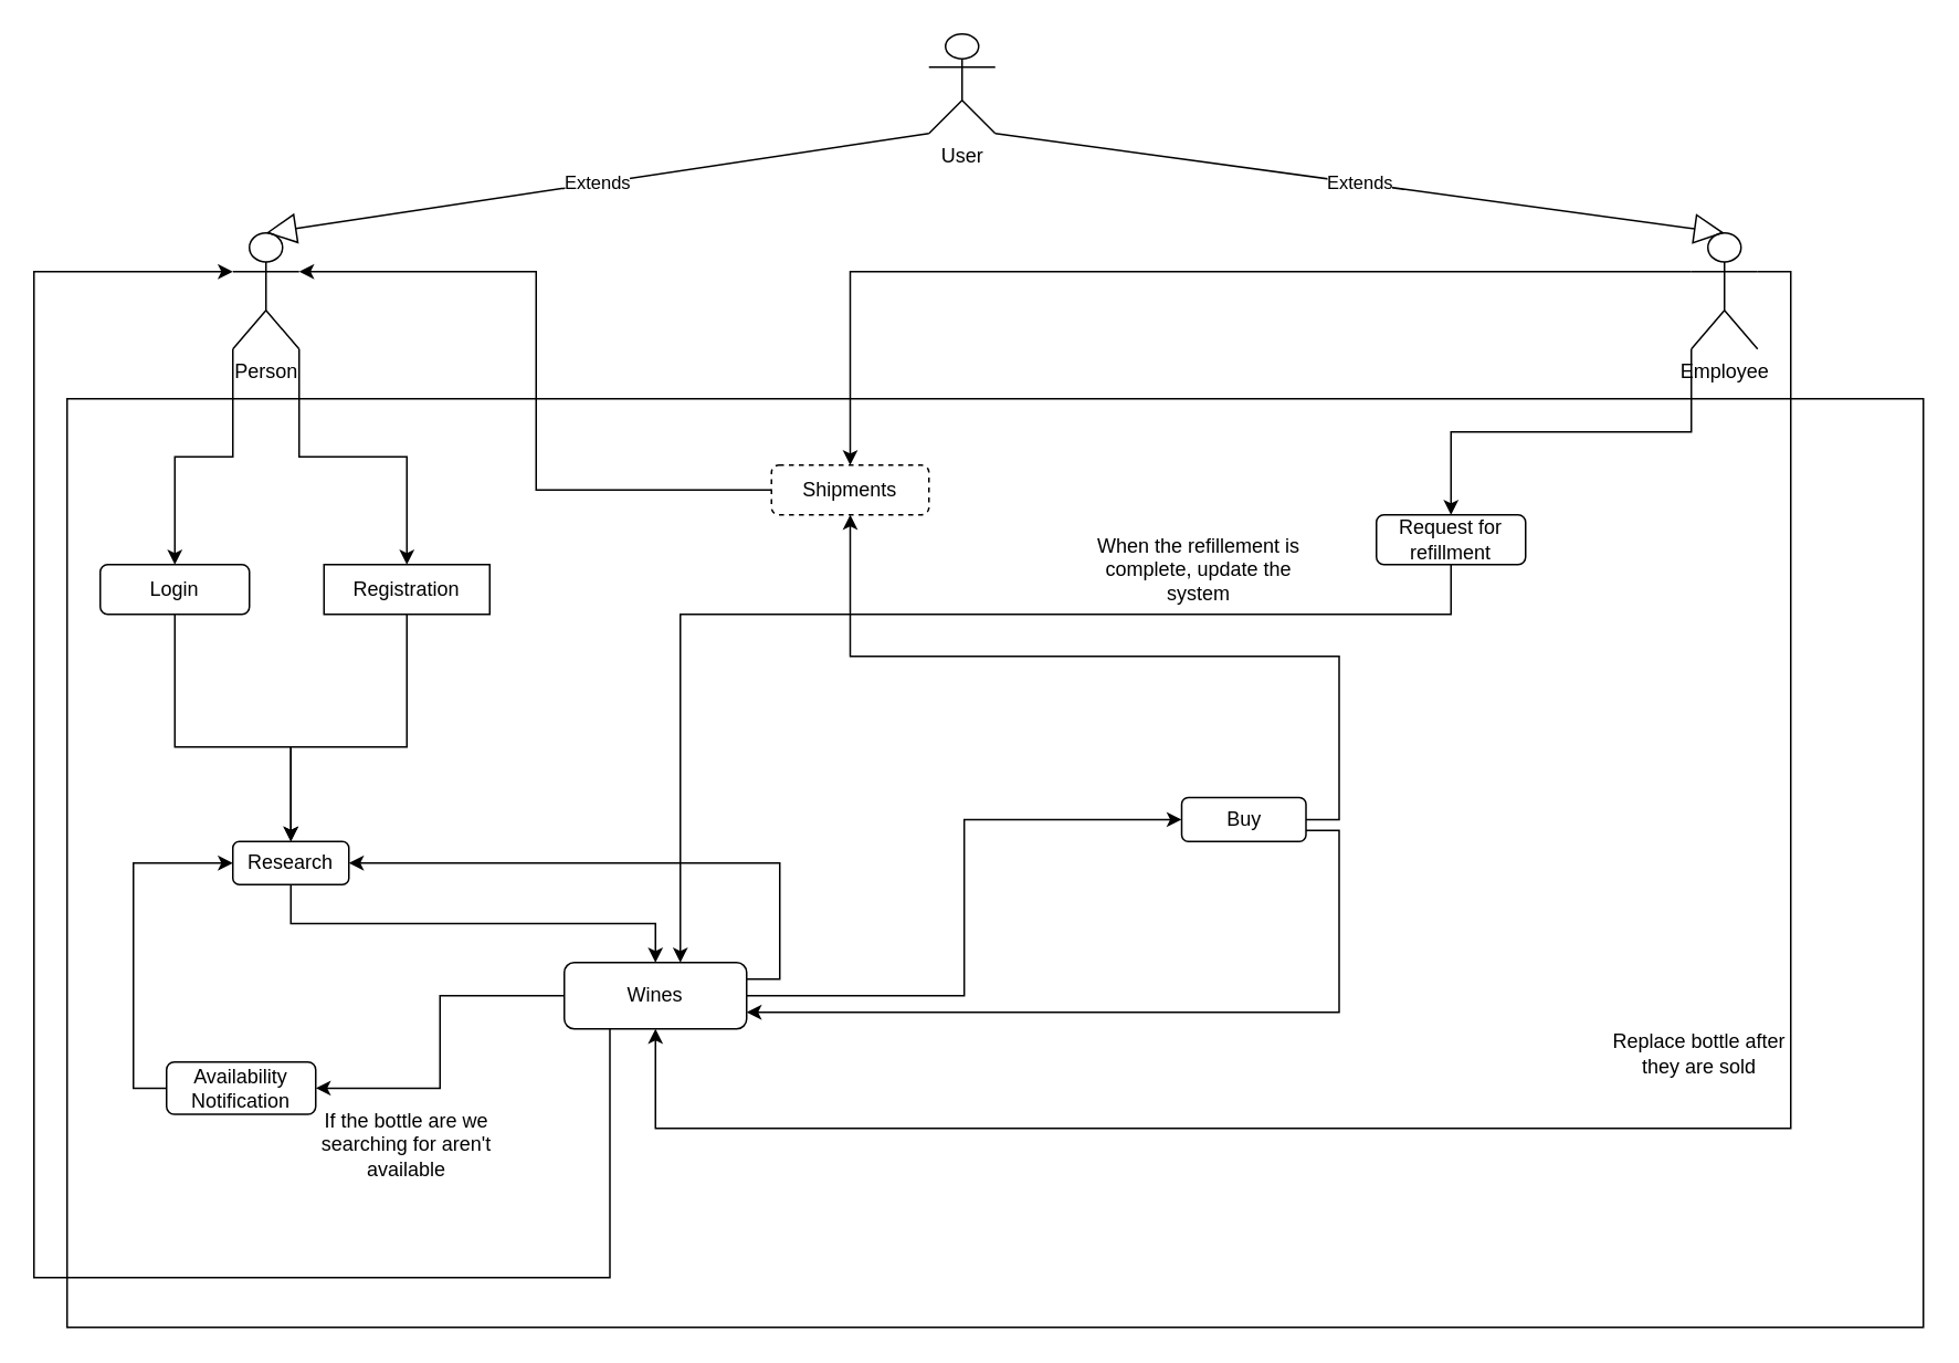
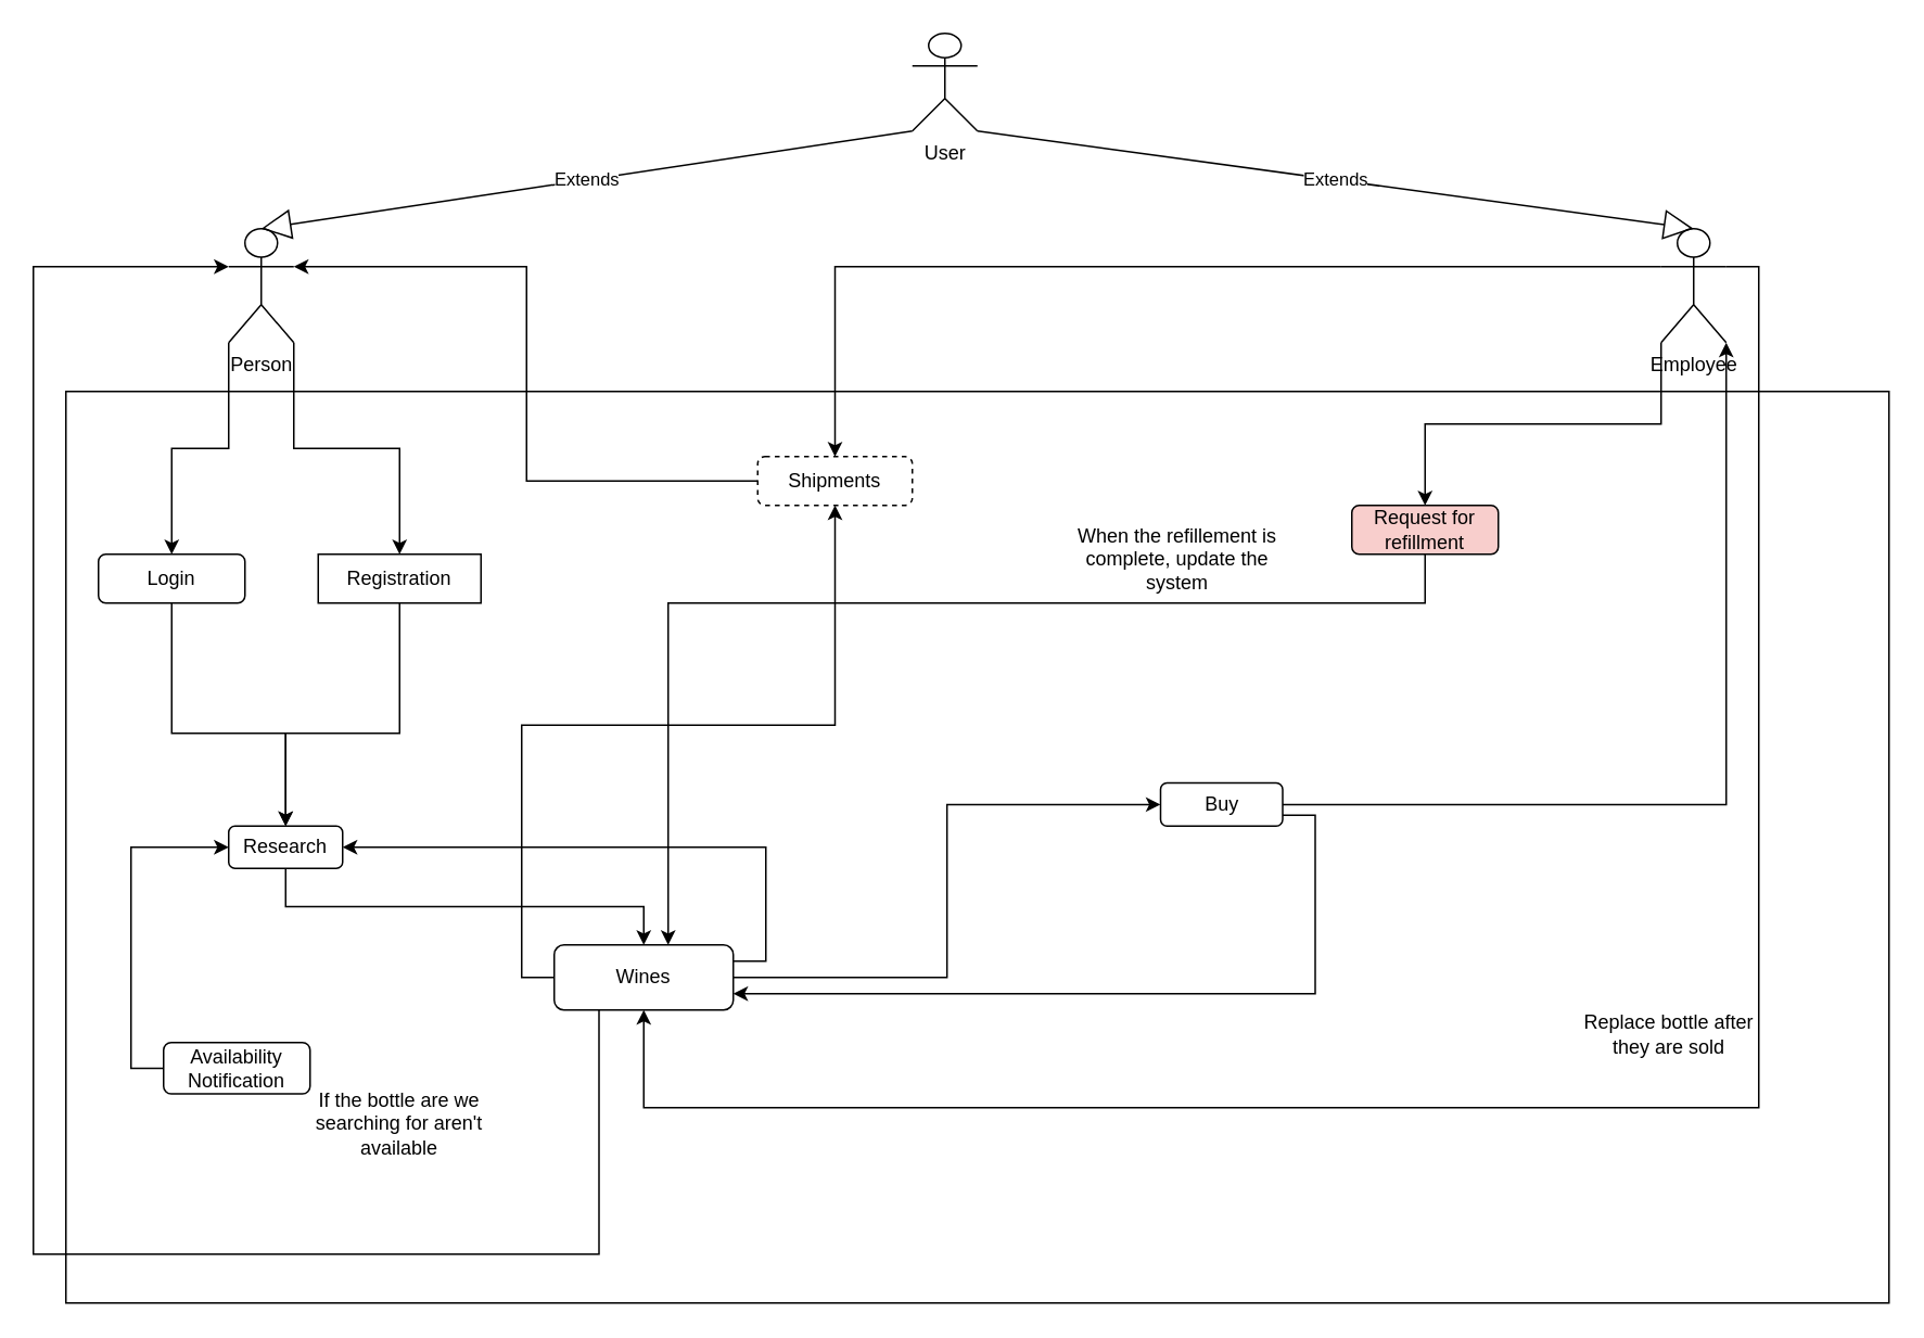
  <mxCell id="0" />
  <mxCell id="1" parent="0" />
  <mxCell id="2" value="" style="rounded=0;whiteSpace=wrap;html=1;" parent="1" vertex="1"><mxGeometry x="40" y="240" width="1120" height="560" as="geometry" /></mxCell>
  <mxCell id="3" value="User" style="shape=umlActor;verticalLabelPosition=bottom;verticalAlign=top;html=1;outlineConnect=0;" parent="1" vertex="1"><mxGeometry x="560" y="20" width="40" height="60" as="geometry" /></mxCell>
  <mxCell id="4" style="edgeStyle=orthogonalEdgeStyle;rounded=0;orthogonalLoop=1;jettySize=auto;html=1;exitX=0;exitY=1;exitDx=0;exitDy=0;exitPerimeter=0;entryX=0.5;entryY=0;entryDx=0;entryDy=0;" parent="1" source="6" target="30" edge="1"><mxGeometry relative="1" as="geometry" /></mxCell>
  <mxCell id="5" style="edgeStyle=orthogonalEdgeStyle;rounded=0;orthogonalLoop=1;jettySize=auto;html=1;exitX=1;exitY=1;exitDx=0;exitDy=0;exitPerimeter=0;" parent="1" source="6" target="12" edge="1"><mxGeometry relative="1" as="geometry" /></mxCell>
  <mxCell id="6" value="Person" style="shape=umlActor;verticalLabelPosition=bottom;verticalAlign=top;html=1;outlineConnect=0;" parent="1" vertex="1"><mxGeometry x="140" y="140" width="40" height="70" as="geometry" /></mxCell>
  <mxCell id="7" style="edgeStyle=orthogonalEdgeStyle;rounded=0;orthogonalLoop=1;jettySize=auto;html=1;exitX=0;exitY=0.333;exitDx=0;exitDy=0;exitPerimeter=0;" parent="1" source="10" target="19" edge="1"><mxGeometry relative="1" as="geometry" /></mxCell>
  <mxCell id="8" style="edgeStyle=orthogonalEdgeStyle;rounded=0;orthogonalLoop=1;jettySize=auto;html=1;exitX=1;exitY=0.333;exitDx=0;exitDy=0;exitPerimeter=0;entryX=0.5;entryY=1;entryDx=0;entryDy=0;" parent="1" source="10" target="24" edge="1"><mxGeometry relative="1" as="geometry"><Array as="points"><mxPoint x="1080" y="163" /><mxPoint x="1080" y="680" /><mxPoint x="395" y="680" /></Array></mxGeometry></mxCell>
  <mxCell id="9" style="edgeStyle=orthogonalEdgeStyle;rounded=0;orthogonalLoop=1;jettySize=auto;html=1;exitX=0;exitY=1;exitDx=0;exitDy=0;exitPerimeter=0;entryX=0.5;entryY=0;entryDx=0;entryDy=0;" parent="1" source="10" target="32" edge="1"><mxGeometry relative="1" as="geometry" /></mxCell>
  <mxCell id="10" value="Employee" style="shape=umlActor;verticalLabelPosition=bottom;verticalAlign=top;html=1;outlineConnect=0;" parent="1" vertex="1"><mxGeometry x="1020" y="140" width="40" height="70" as="geometry" /></mxCell>
  <mxCell id="11" style="edgeStyle=orthogonalEdgeStyle;rounded=0;orthogonalLoop=1;jettySize=auto;html=1;exitX=0.5;exitY=1;exitDx=0;exitDy=0;entryX=0.5;entryY=0;entryDx=0;entryDy=0;" parent="1" source="12" target="14" edge="1"><mxGeometry relative="1" as="geometry"><Array as="points"><mxPoint x="245" y="450" /><mxPoint x="175" y="450" /></Array></mxGeometry></mxCell>
  <mxCell id="12" value="Registration" style="whiteSpace=wrap;html=1;rounded=0;" parent="1" vertex="1"><mxGeometry x="195" y="340" width="100" height="30" as="geometry" /></mxCell>
  <mxCell id="13" style="edgeStyle=orthogonalEdgeStyle;rounded=0;orthogonalLoop=1;jettySize=auto;html=1;exitX=0.5;exitY=1;exitDx=0;exitDy=0;" parent="1" source="14" target="24" edge="1"><mxGeometry relative="1" as="geometry"><mxPoint x="163" y="370" as="targetPoint" /></mxGeometry></mxCell>
  <mxCell id="14" value="Research" style="rounded=1;whiteSpace=wrap;html=1;" parent="1" vertex="1"><mxGeometry x="140" y="507" width="70" height="26" as="geometry" /></mxCell>
- <mxCell id="15" style="edgeStyle=orthogonalEdgeStyle;rounded=0;orthogonalLoop=1;jettySize=auto;html=1;exitX=1;exitY=0.5;exitDx=0;exitDy=0;" parent="1" source="17" target="19" edge="1"><mxGeometry relative="1" as="geometry"><mxPoint x="1038" y="380" as="targetPoint" /></mxGeometry></mxCell>
+ <mxCell id="15" style="edgeStyle=orthogonalEdgeStyle;rounded=0;orthogonalLoop=1;jettySize=auto;html=1;exitX=1;exitY=0.5;exitDx=0;exitDy=0;entryX=1;entryY=1;entryDx=0;entryDy=0;entryPerimeter=0;" parent="1" source="17" target="10" edge="1"><mxGeometry relative="1" as="geometry"><mxPoint x="1038" y="380" as="targetPoint" /></mxGeometry></mxCell>
  <mxCell id="16" style="edgeStyle=orthogonalEdgeStyle;rounded=0;orthogonalLoop=1;jettySize=auto;html=1;exitX=1;exitY=0.75;exitDx=0;exitDy=0;entryX=1;entryY=0.75;entryDx=0;entryDy=0;" parent="1" source="17" target="24" edge="1"><mxGeometry relative="1" as="geometry"><mxPoint x="590" y="600" as="targetPoint" /></mxGeometry></mxCell>
  <mxCell id="17" value="Buy" style="rounded=1;whiteSpace=wrap;html=1;" parent="1" vertex="1"><mxGeometry x="712.5" y="480.5" width="75" height="26.5" as="geometry" /></mxCell>
  <mxCell id="18" style="edgeStyle=orthogonalEdgeStyle;rounded=0;orthogonalLoop=1;jettySize=auto;html=1;exitX=0;exitY=0.5;exitDx=0;exitDy=0;entryX=1;entryY=0.333;entryDx=0;entryDy=0;entryPerimeter=0;" parent="1" source="19" target="6" edge="1"><mxGeometry relative="1" as="geometry"><Array as="points"><mxPoint x="323" y="295" /><mxPoint x="323" y="163" /></Array></mxGeometry></mxCell>
  <mxCell id="19" value="Shipments" style="rounded=1;whiteSpace=wrap;html=1;dashed=1;" parent="1" vertex="1"><mxGeometry x="465" y="280" width="95" height="30" as="geometry" /></mxCell>
  <mxCell id="20" style="edgeStyle=orthogonalEdgeStyle;rounded=0;orthogonalLoop=1;jettySize=auto;html=1;exitX=1;exitY=0.25;exitDx=0;exitDy=0;entryX=1;entryY=0.5;entryDx=0;entryDy=0;" parent="1" source="24" target="14" edge="1"><mxGeometry relative="1" as="geometry" /></mxCell>
- <mxCell id="21" style="edgeStyle=orthogonalEdgeStyle;rounded=0;orthogonalLoop=1;jettySize=auto;html=1;exitX=0;exitY=0.5;exitDx=0;exitDy=0;entryX=1;entryY=0.5;entryDx=0;entryDy=0;" parent="1" source="24" target="27" edge="1"><mxGeometry relative="1" as="geometry" /></mxCell>
+ <mxCell id="21" style="edgeStyle=orthogonalEdgeStyle;rounded=0;orthogonalLoop=1;jettySize=auto;html=1;exitX=0;exitY=0.5;exitDx=0;exitDy=0;" parent="1" source="24" target="19" edge="1"><mxGeometry relative="1" as="geometry" /></mxCell>
  <mxCell id="22" style="edgeStyle=orthogonalEdgeStyle;rounded=0;orthogonalLoop=1;jettySize=auto;html=1;exitX=1;exitY=0.5;exitDx=0;exitDy=0;entryX=0;entryY=0.5;entryDx=0;entryDy=0;" parent="1" source="24" target="17" edge="1"><mxGeometry relative="1" as="geometry" /></mxCell>
  <mxCell id="23" style="edgeStyle=orthogonalEdgeStyle;rounded=0;orthogonalLoop=1;jettySize=auto;html=1;exitX=0.25;exitY=1;exitDx=0;exitDy=0;entryX=0;entryY=0.333;entryDx=0;entryDy=0;entryPerimeter=0;" parent="1" source="24" target="6" edge="1"><mxGeometry relative="1" as="geometry"><Array as="points"><mxPoint x="368" y="770" /><mxPoint x="20" y="770" /><mxPoint x="20" y="163" /></Array></mxGeometry></mxCell>
  <mxCell id="24" value="Wines" style="rounded=1;whiteSpace=wrap;html=1;" parent="1" vertex="1"><mxGeometry x="340" y="580" width="110" height="40" as="geometry" /></mxCell>
  <mxCell id="25" value="Replace bottle after they are sold" style="text;html=1;strokeColor=none;fillColor=none;align=center;verticalAlign=middle;whiteSpace=wrap;rounded=0;" parent="1" vertex="1"><mxGeometry x="970" y="620" width="110" height="30" as="geometry" /></mxCell>
  <mxCell id="26" style="edgeStyle=orthogonalEdgeStyle;rounded=0;orthogonalLoop=1;jettySize=auto;html=1;exitX=0;exitY=0.5;exitDx=0;exitDy=0;entryX=0;entryY=0.5;entryDx=0;entryDy=0;" parent="1" source="27" target="14" edge="1"><mxGeometry relative="1" as="geometry" /></mxCell>
  <mxCell id="27" value="Availability Notification" style="rounded=1;whiteSpace=wrap;html=1;" parent="1" vertex="1"><mxGeometry x="100" y="640" width="90" height="31.5" as="geometry" /></mxCell>
  <mxCell id="28" value="If the bottle are we searching for aren't available" style="text;html=1;strokeColor=none;fillColor=none;align=center;verticalAlign=middle;whiteSpace=wrap;rounded=0;" parent="1" vertex="1"><mxGeometry x="170" y="680" width="150" height="20" as="geometry" /></mxCell>
  <mxCell id="29" style="edgeStyle=orthogonalEdgeStyle;rounded=0;orthogonalLoop=1;jettySize=auto;html=1;exitX=0.5;exitY=1;exitDx=0;exitDy=0;entryX=0.5;entryY=0;entryDx=0;entryDy=0;" parent="1" source="30" target="14" edge="1"><mxGeometry relative="1" as="geometry"><mxPoint x="115" y="370" as="targetPoint" /><Array as="points"><mxPoint x="115" y="450" /><mxPoint x="160" y="450" /></Array></mxGeometry></mxCell>
  <mxCell id="30" value="Login" style="rounded=1;whiteSpace=wrap;html=1;" parent="1" vertex="1"><mxGeometry x="60" y="340" width="90" height="30" as="geometry" /></mxCell>
  <mxCell id="31" style="edgeStyle=orthogonalEdgeStyle;rounded=0;orthogonalLoop=1;jettySize=auto;html=1;exitX=0.5;exitY=1;exitDx=0;exitDy=0;" parent="1" source="32" target="24" edge="1"><mxGeometry relative="1" as="geometry"><Array as="points"><mxPoint x="875" y="370" /><mxPoint x="410" y="370" /></Array></mxGeometry></mxCell>
- <mxCell id="32" value="Request for refillment" style="rounded=1;whiteSpace=wrap;html=1;" parent="1" vertex="1"><mxGeometry x="830" y="310" width="90" height="30" as="geometry" /></mxCell>
+ <mxCell id="32" value="Request for refillment" style="rounded=1;whiteSpace=wrap;html=1;fillColor=#f8cecc;" parent="1" vertex="1"><mxGeometry x="830" y="310" width="90" height="30" as="geometry" /></mxCell>
  <mxCell id="33" value="When the refillement is complete, update the system" style="text;html=1;strokeColor=none;fillColor=none;align=center;verticalAlign=middle;whiteSpace=wrap;rounded=0;" parent="1" vertex="1"><mxGeometry x="657.5" y="330" width="130" height="26" as="geometry" /></mxCell>
  <mxCell id="34" value="Extends" style="endArrow=block;endSize=16;endFill=0;html=1;entryX=0.5;entryY=0;entryDx=0;entryDy=0;entryPerimeter=0;exitX=0;exitY=1;exitDx=0;exitDy=0;exitPerimeter=0;" edge="1" parent="1" source="3" target="6"><mxGeometry width="160" relative="1" as="geometry"><mxPoint x="500" y="140" as="sourcePoint" /><mxPoint x="660" y="140" as="targetPoint" /><mxPoint as="offset" /></mxGeometry></mxCell>
  <mxCell id="35" value="Extends" style="endArrow=block;endSize=16;endFill=0;html=1;entryX=0.5;entryY=0;entryDx=0;entryDy=0;entryPerimeter=0;exitX=1;exitY=1;exitDx=0;exitDy=0;exitPerimeter=0;" edge="1" parent="1" source="3" target="10"><mxGeometry width="160" relative="1" as="geometry"><mxPoint x="570" y="90" as="sourcePoint" /><mxPoint x="170" y="150" as="targetPoint" /><mxPoint as="offset" /></mxGeometry></mxCell>
